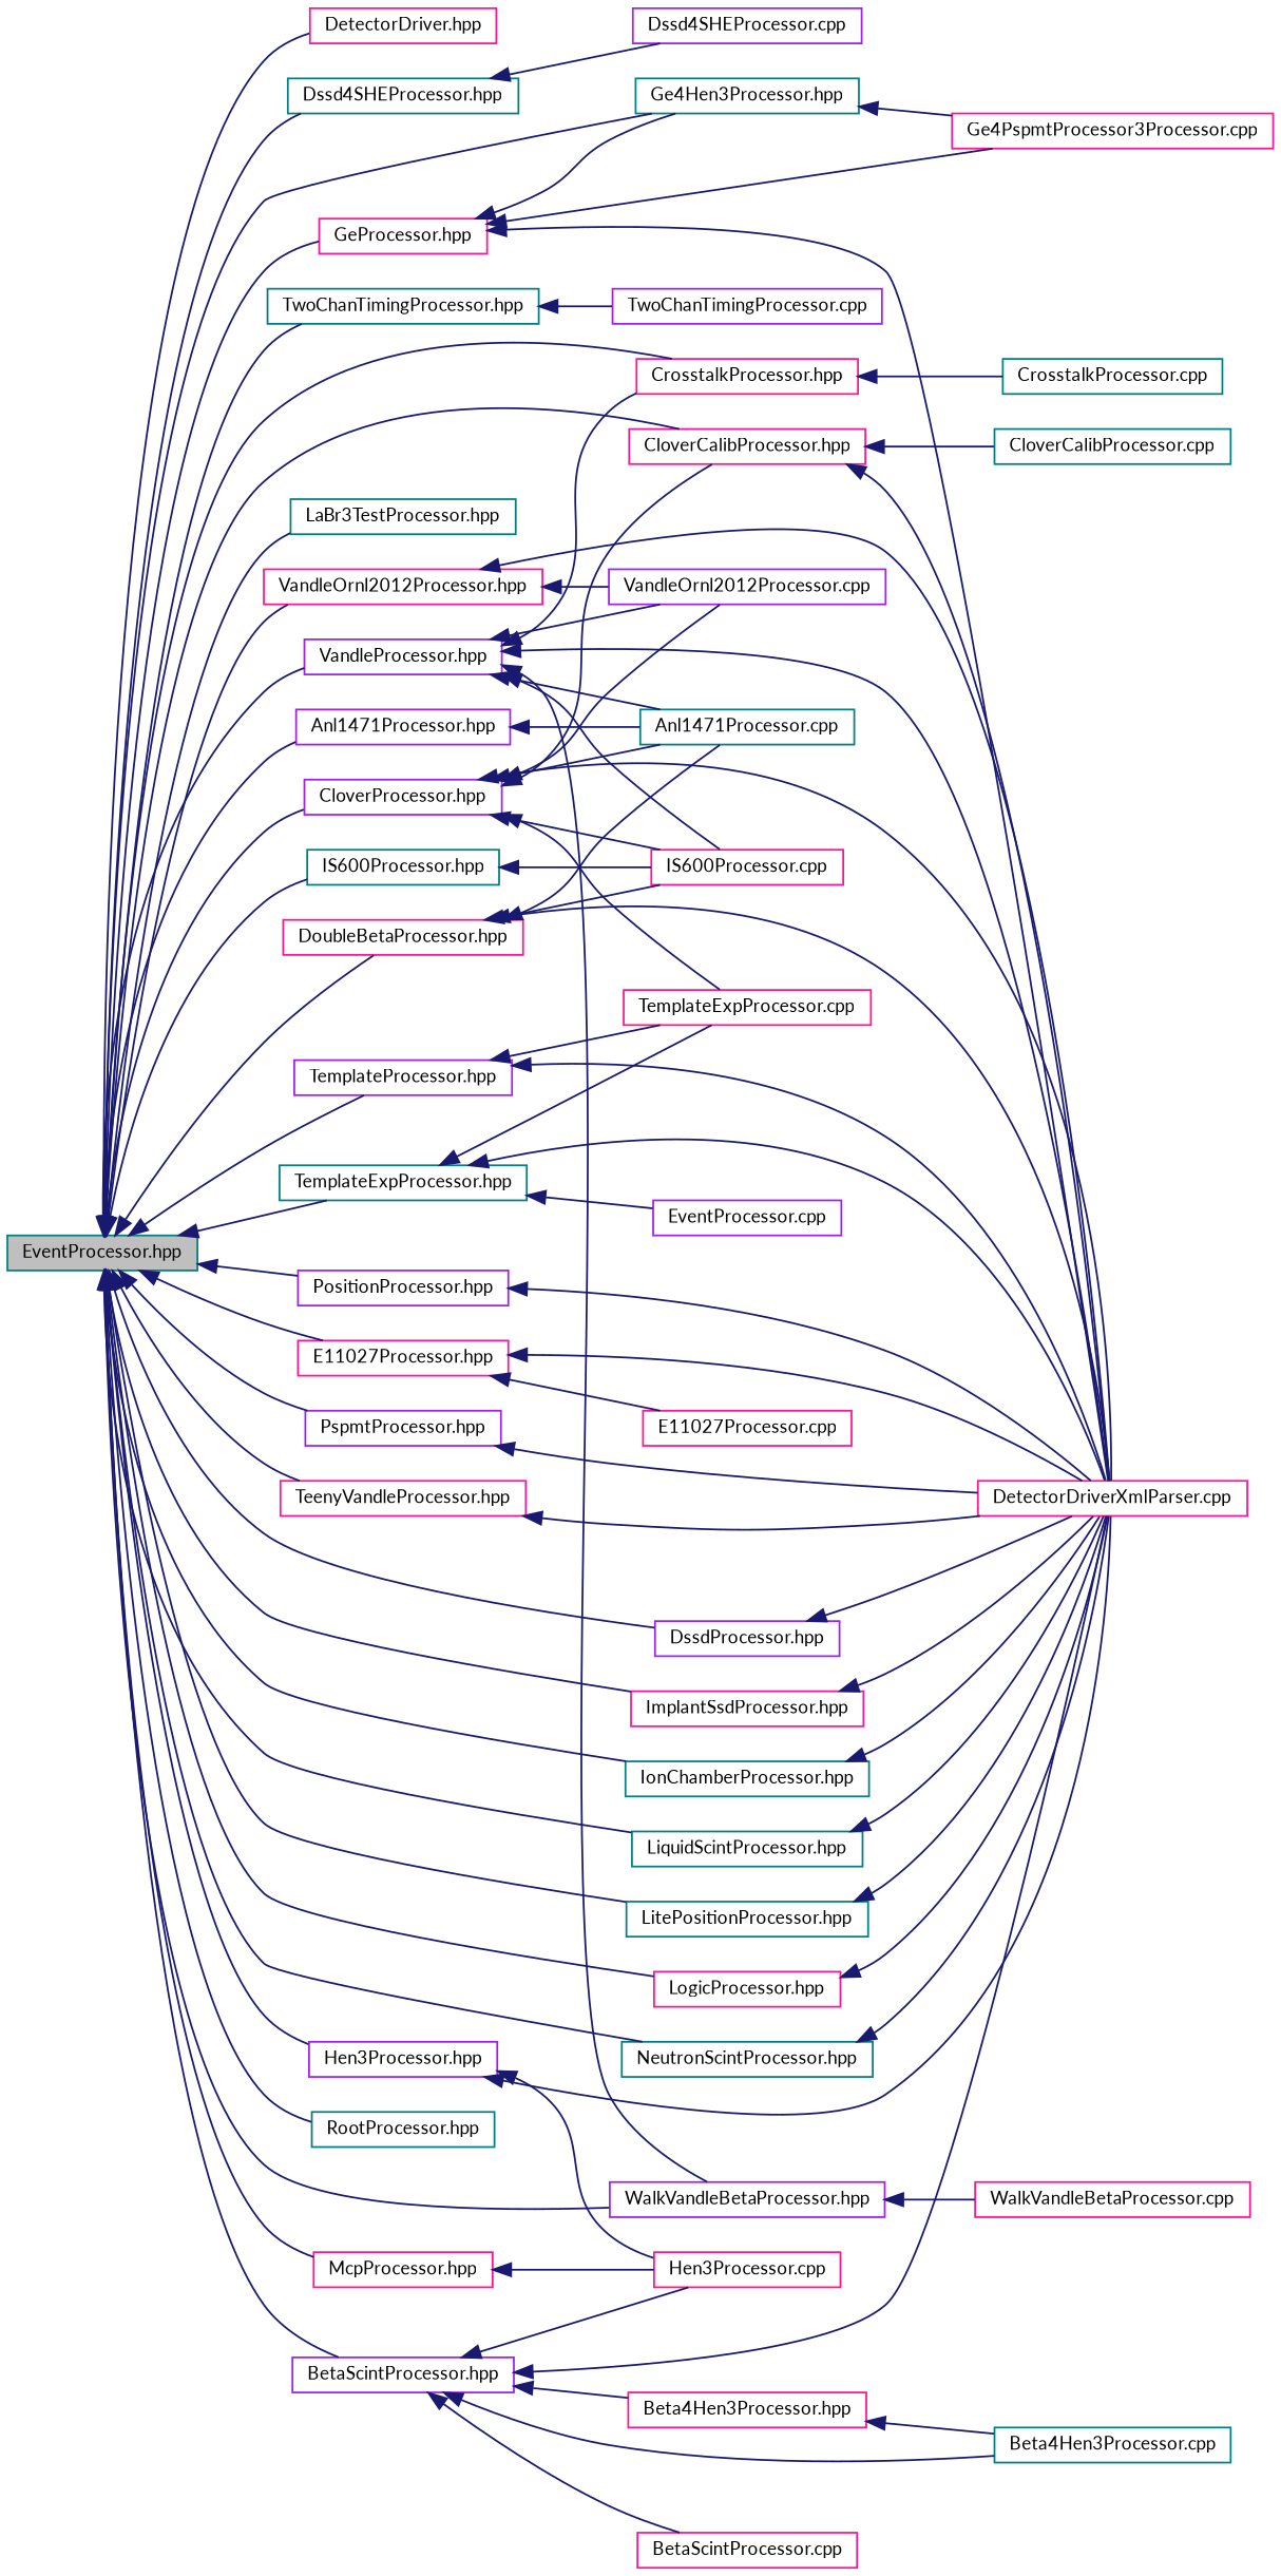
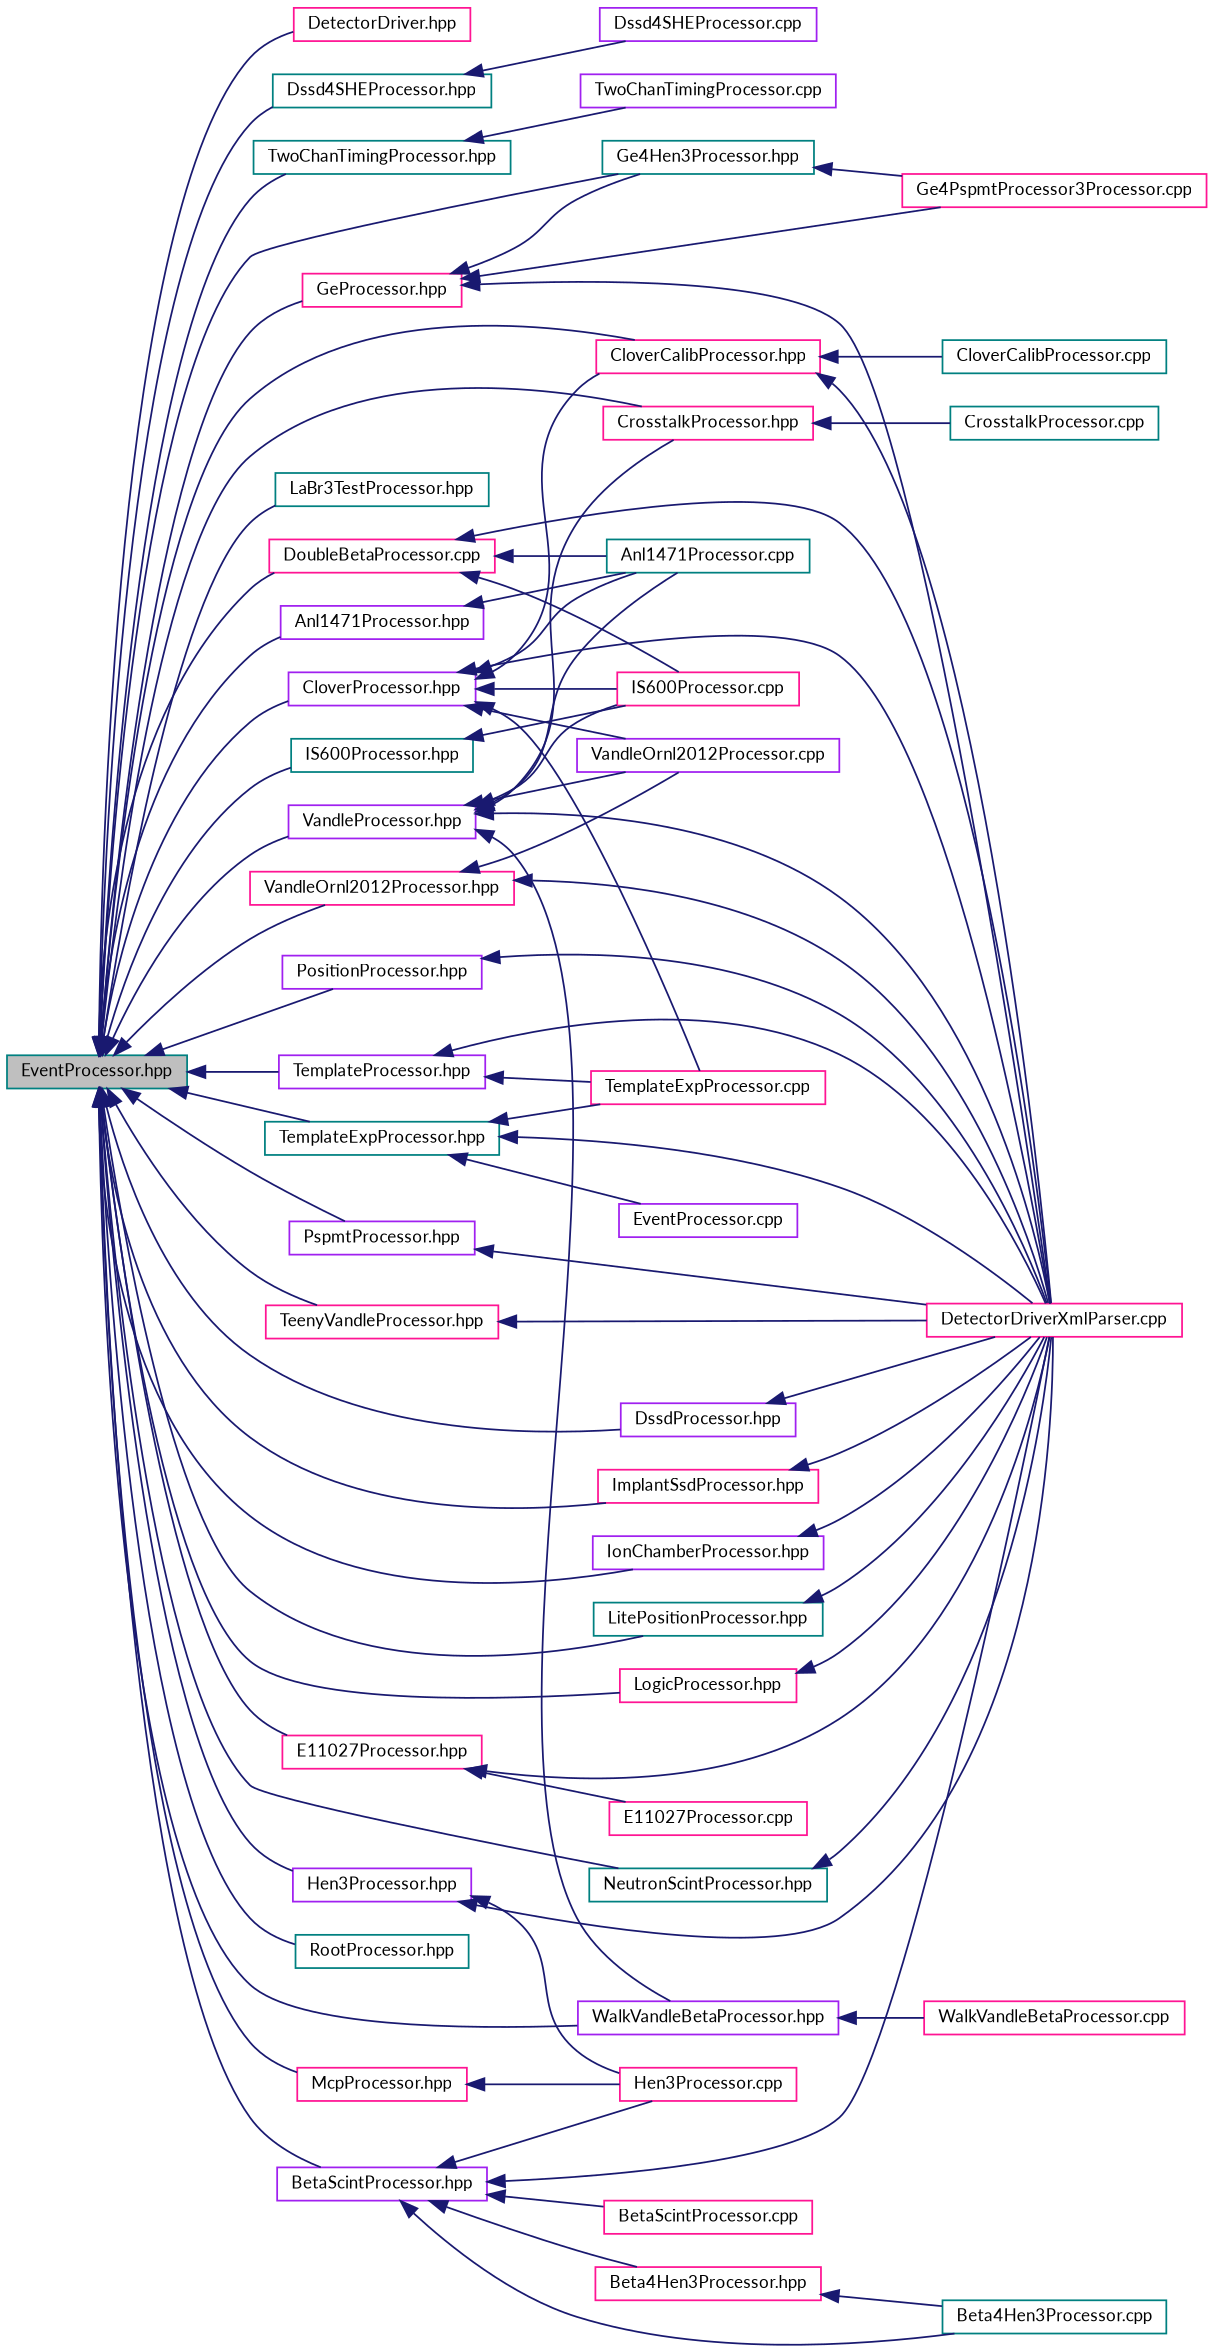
  digraph {
    fontname=Lato
    rankdir=LR
    node [color=deeppink fillcolor=white fontname=Lato fontsize=10 shape=record style=filled]
    edge [color=midnightblue dir=back fontname=Lato fontsize=10 labelfontname=Helvetica labelfontsize=10 style=solid]
    n1 [color=teal fillcolor=grey75 fontcolor=black height=0.2 label="EventProcessor.hpp" width=0.4]
    n2 [height=0.2 label="DetectorDriver.hpp" width=0.4]
    n3 [color=purple height=0.2 label="Anl1471Processor.hpp" width=0.4]
    n4 [height=0.2 label="CrosstalkProcessor.hpp" width=0.4]
    n5 [color=teal height=0.2 label="Dssd4SHEProcessor.hpp" width=0.4]
    n6 [height=0.2 label="E11027Processor.hpp" width=0.4]
    n7 [color=teal height=0.2 label="Ge4Hen3Processor.hpp" width=0.4]
    n8 [color=teal height=0.2 label="IS600Processor.hpp" width=0.4]
    n9 [color=teal height=0.2 label="LaBr3TestProcessor.hpp" width=0.4]
    n10 [color=teal height=0.2 label="TemplateExpProcessor.hpp" width=0.4]
    n11 [color=teal height=0.2 label="TwoChanTimingProcessor.hpp" width=0.4]
    n12 [height=0.2 label="VandleOrnl2012Processor.hpp" width=0.4]
    n13 [color=purple height=0.2 label="WalkVandleBetaProcessor.hpp" width=0.4]
    n14 [color=purple height=0.2 label="BetaScintProcessor.hpp" width=0.4]
    n15 [height=0.2 label="CloverCalibProcessor.hpp" width=0.4]
    n16 [color=purple height=0.2 label="CloverProcessor.hpp" width=0.4]
-   n17 [height=0.2 label="DoubleBetaProcessor.hpp" width=0.4]
+   n17 [height=0.2 label="DoubleBetaProcessor.cpp" width=0.4]
    n18 [color=purple height=0.2 label="DssdProcessor.hpp" width=0.4]
    n19 [height=0.2 label="GeProcessor.hpp" width=0.4]
    n20 [color=purple height=0.2 label="Hen3Processor.hpp" width=0.4]
    n21 [height=0.2 label="ImplantSsdProcessor.hpp" width=0.4]
-   n22 [color=teal height=0.2 label="IonChamberProcessor.hpp" width=0.4]
-   n23 [color=teal height=0.2 label="LiquidScintProcessor.hpp" width=0.4]
+   n22 [color=purple height=0.2 label="IonChamberProcessor.hpp" width=0.4]
    n24 [color=teal height=0.2 label="LitePositionProcessor.hpp" width=0.4]
    n25 [height=0.2 label="LogicProcessor.hpp" width=0.4]
    n26 [height=0.2 label="McpProcessor.hpp" width=0.4]
    n27 [color=teal height=0.2 label="NeutronScintProcessor.hpp" width=0.4]
    n28 [color=purple height=0.2 label="PositionProcessor.hpp" width=0.4]
    n29 [color=purple height=0.2 label="PspmtProcessor.hpp" width=0.4]
    n30 [color=teal height=0.2 label="RootProcessor.hpp" width=0.4]
    n31 [height=0.2 label="TeenyVandleProcessor.hpp" width=0.4]
    n32 [color=purple height=0.2 label="TemplateProcessor.hpp" width=0.4]
    n33 [color=purple height=0.2 label="VandleProcessor.hpp" width=0.4]
    n34 [color=teal height=0.2 label="Anl1471Processor.cpp" width=0.4]
    n35 [color=teal height=0.2 label="CrosstalkProcessor.cpp" width=0.4]
    n36 [color=purple height=0.2 label="Dssd4SHEProcessor.cpp" width=0.4]
    n37 [height=0.2 label="DetectorDriverXmlParser.cpp" width=0.4]
    n38 [height=0.2 label="E11027Processor.cpp" width=0.4]
    n39 [height=0.2 label="Ge4PspmtProcessor3Processor.cpp" width=0.4]
    n40 [height=0.2 label="IS600Processor.cpp" width=0.4]
    n41 [color=purple height=0.2 label="EventProcessor.cpp" width=0.4]
    n42 [height=0.2 label="TemplateExpProcessor.cpp" width=0.4]
    n43 [color=purple height=0.2 label="TwoChanTimingProcessor.cpp" width=0.4]
    n44 [color=purple height=0.2 label="VandleOrnl2012Processor.cpp" width=0.4]
    n45 [height=0.2 label="WalkVandleBetaProcessor.cpp" width=0.4]
    n46 [height=0.2 label="Beta4Hen3Processor.hpp" width=0.4]
    n47 [color=teal height=0.2 label="Beta4Hen3Processor.cpp" width=0.4]
    n48 [height=0.2 label="BetaScintProcessor.cpp" width=0.4]
    n49 [height=0.2 label="Hen3Processor.cpp" width=0.4]
    n50 [color=teal height=0.2 label="CloverCalibProcessor.cpp" width=0.4]
    n1 -> n2
    n1 -> n3
    n1 -> n4
    n1 -> n5
    n1 -> n6
    n1 -> n7
    n1 -> n8
    n1 -> n9
    n1 -> n10
    n1 -> n11
    n1 -> n12
    n1 -> n13
    n1 -> n14
    n1 -> n15
    n1 -> n16
    n1 -> n17
    n1 -> n18
    n1 -> n19
    n1 -> n20
    n1 -> n21
    n1 -> n22
-   n1 -> n23
    n1 -> n24
    n1 -> n25
    n1 -> n26
    n1 -> n27
    n1 -> n28
    n1 -> n29
    n1 -> n30
    n1 -> n31
    n1 -> n32
    n1 -> n33
    n3 -> n34
    n4 -> n35
    n5 -> n36
    n6 -> n37
    n6 -> n38
    n7 -> n39
    n8 -> n40
    n10 -> n37
    n10 -> n41
    n10 -> n42
    n11 -> n43
    n12 -> n37
    n12 -> n44
    n13 -> n45
    n14 -> n37
    n14 -> n46
    n14 -> n47
    n14 -> n48
    n14 -> n49
    n15 -> n37
    n15 -> n50
    n16 -> n15
    n16 -> n34
    n16 -> n37
    n16 -> n40
    n16 -> n42
    n16 -> n44
    n17 -> n34
    n17 -> n37
    n17 -> n40
    n18 -> n37
    n19 -> n7
    n19 -> n37
    n19 -> n39
    n20 -> n37
    n20 -> n49
    n21 -> n37
    n22 -> n37
-   n23 -> n37
    n24 -> n37
    n25 -> n37
    n26 -> n49
    n27 -> n37
    n28 -> n37
    n29 -> n37
    n31 -> n37
    n32 -> n37
    n32 -> n42
    n33 -> n4
    n33 -> n13
    n33 -> n34
    n33 -> n37
    n33 -> n40
    n33 -> n44
    n46 -> n47
  }
